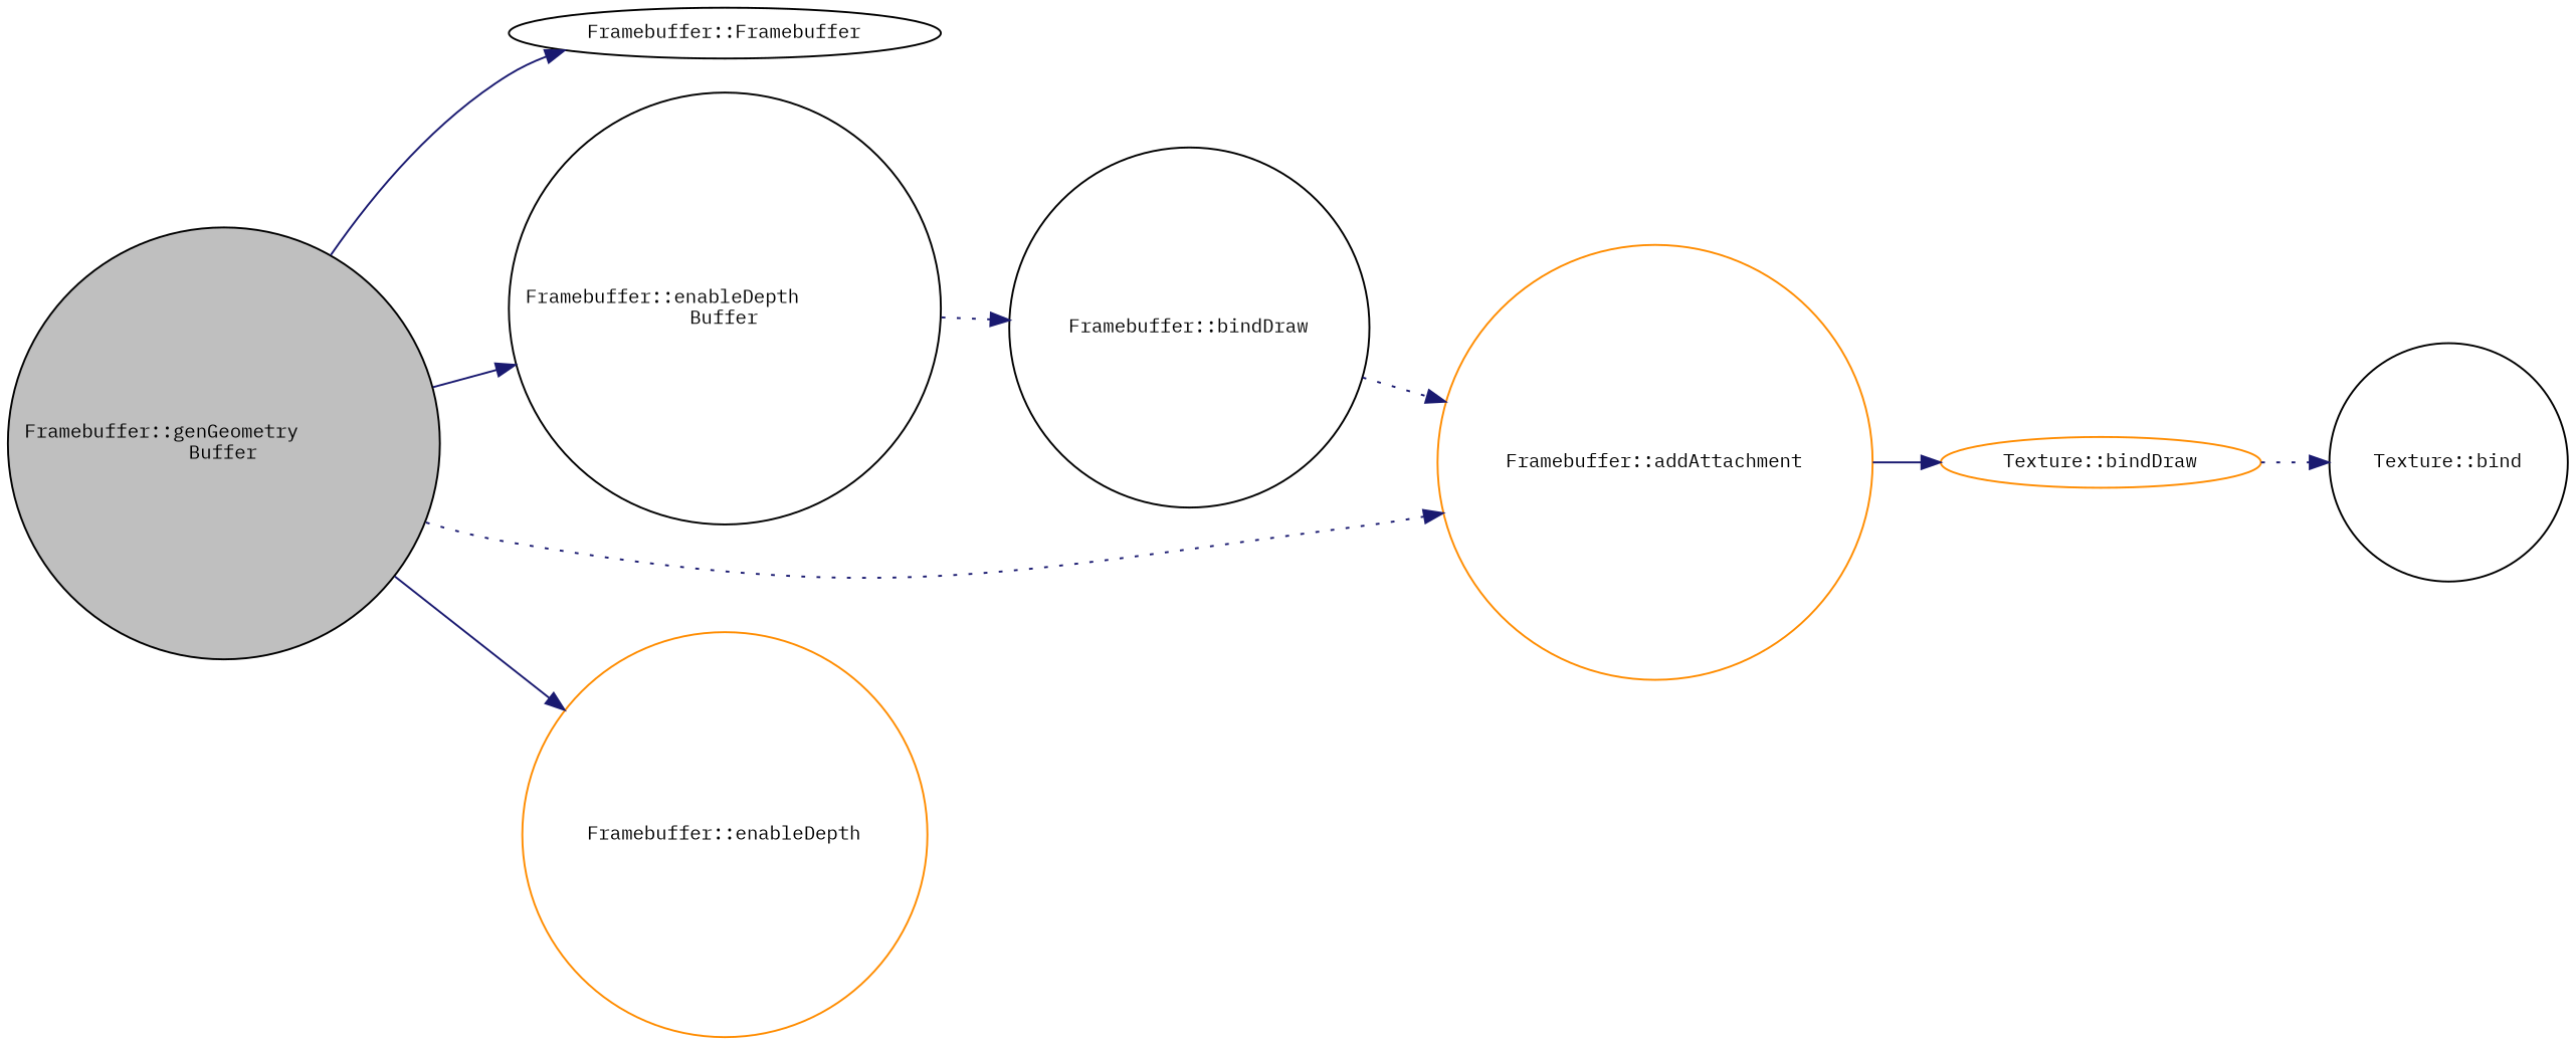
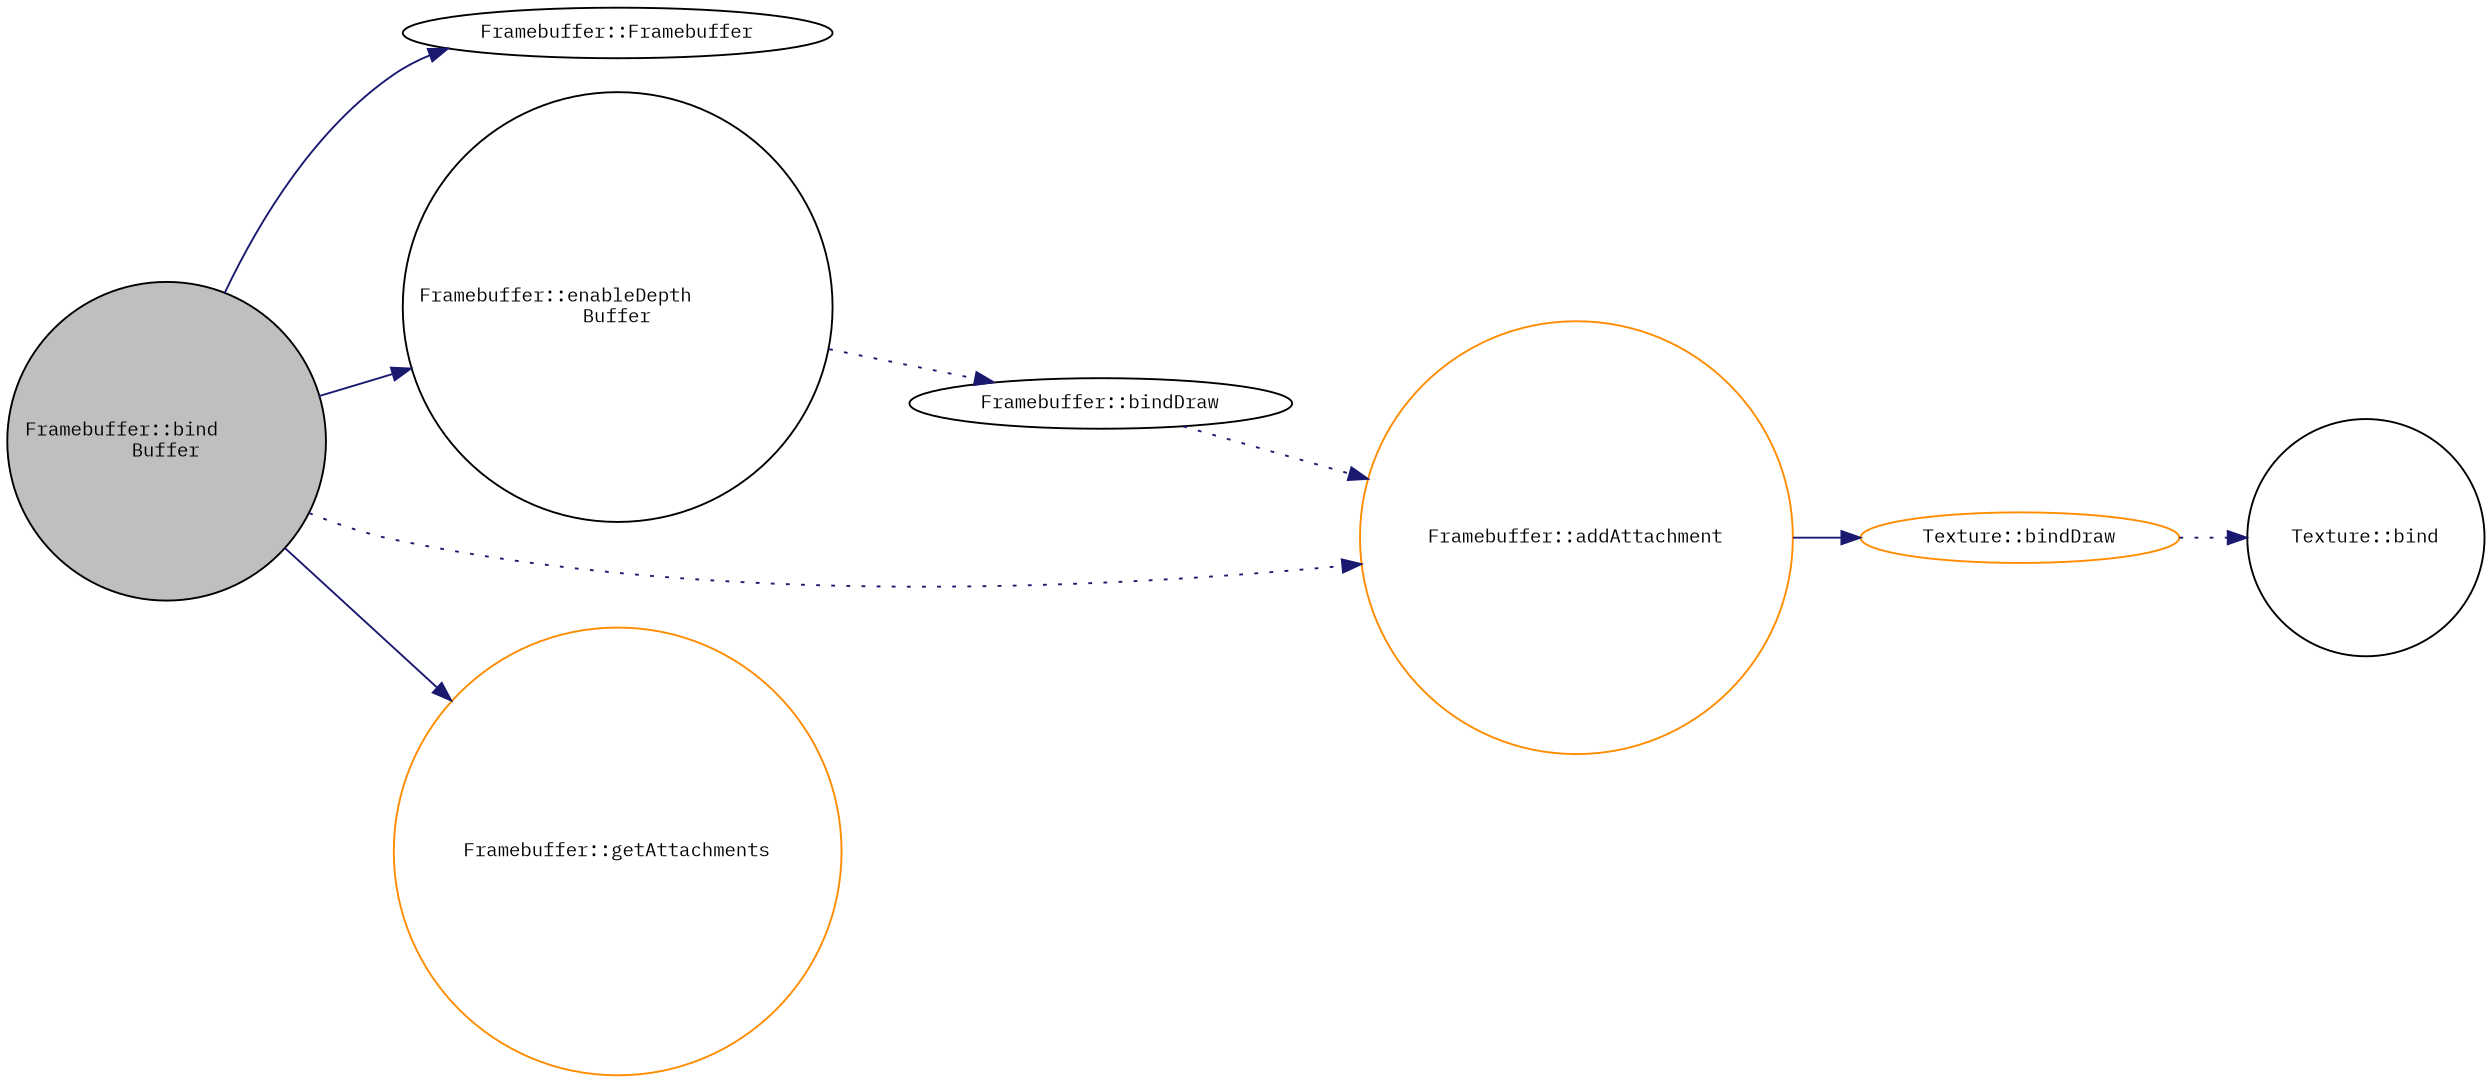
  digraph {
    fontname="IBM Plex Mono"
    rankdir=LR
    node [color=black fillcolor=white fontname="IBM Plex Mono" fontsize=10 shape=circle style=filled]
    edge [color=midnightblue fontname="IBM Plex Mono" fontsize=10 labelfontname=Helvetica labelfontsize=10 style=solid]
-   n1 [fillcolor=grey75 fontcolor=black height=0.2 label="Framebuffer::genGeometry\lBuffer" width=0.4]
+   n1 [fillcolor=grey75 fontcolor=black height=0.2 label="Framebuffer::bind\lBuffer" width=0.4]
    n2 [height=0.2 label="Framebuffer::Framebuffer" shape=ellipse width=0.4]
    n3 [height=0.2 label="Framebuffer::enableDepth\lBuffer" width=0.4]
    n4 [color=darkorange height=0.2 label="Framebuffer::addAttachment" width=0.4]
-   n5 [color=darkorange height=0.2 label="Framebuffer::enableDepth" width=0.4]
-   n6 [height=0.2 label="Framebuffer::bindDraw" width=0.4]
+   n5 [color=darkorange height=0.2 label="Framebuffer::getAttachments" width=0.4]
+   n6 [height=0.2 label="Framebuffer::bindDraw" shape=ellipse width=0.4]
    n7 [color=darkorange height=0.2 label="Texture::bindDraw" shape=ellipse width=0.4]
    n8 [height=0.2 label="Texture::bind" width=0.4]
    n1 -> n2
    n1 -> n3
    n1 -> n4 [style=dotted]
    n1 -> n5
    n3 -> n6 [style=dotted]
    n4 -> n7
    n6 -> n4 [style=dotted]
    n7 -> n8 [style=dotted]
  }
